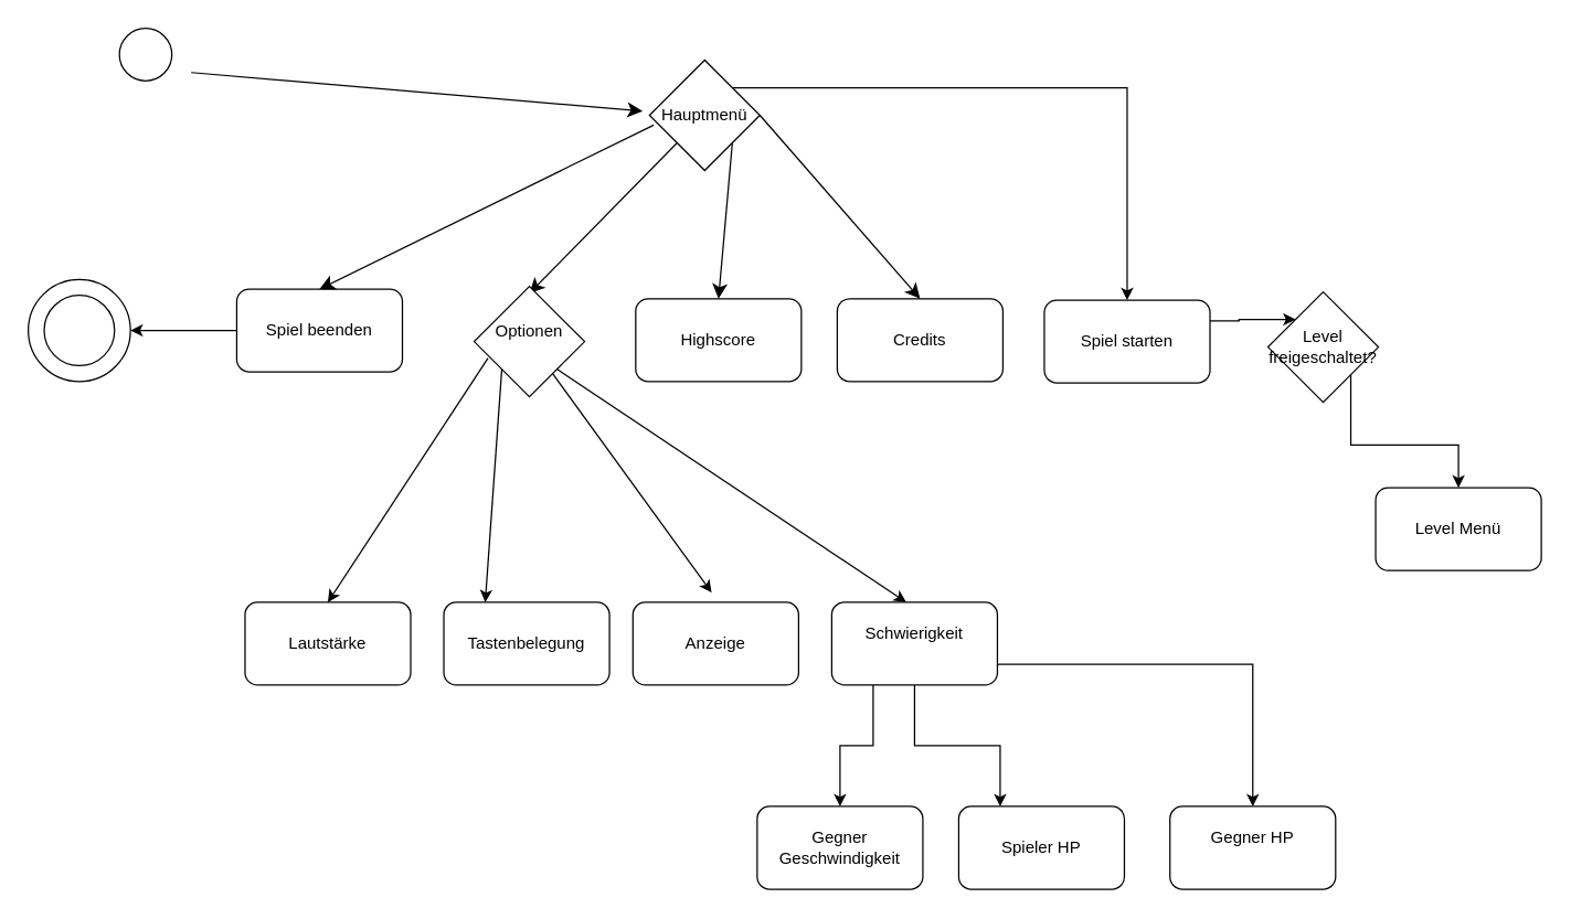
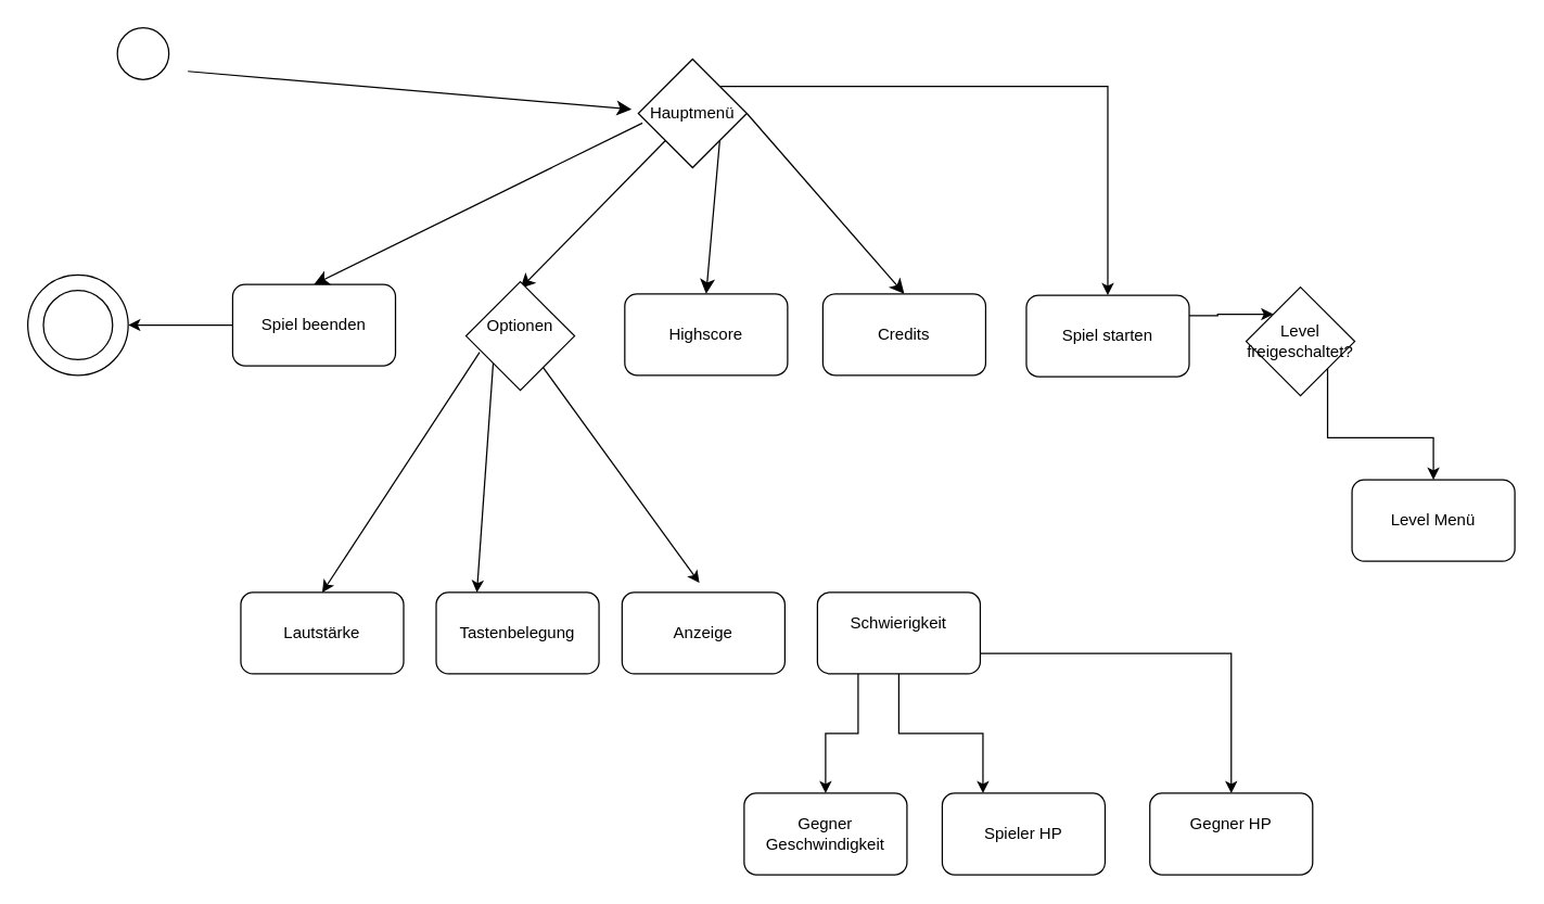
  <mxCell id="0" />
  <mxCell id="1" parent="0" />
  <mxCell id="2" value="" style="ellipse;whiteSpace=wrap;html=1;aspect=fixed;" parent="1" vertex="1"><mxGeometry x="86" y="20" width="38" height="38" as="geometry" /></mxCell>
  <mxCell id="3" value="" style="endArrow=classic;html=1;rounded=0;fontSize=12;startSize=8;endSize=8;curved=1;" parent="1" edge="1"><mxGeometry width="50" height="50" relative="1" as="geometry"><mxPoint x="138" y="52" as="sourcePoint" /><mxPoint x="465" y="80" as="targetPoint" /></mxGeometry></mxCell>
  <mxCell id="4" style="edgeStyle=orthogonalEdgeStyle;rounded=0;orthogonalLoop=1;jettySize=auto;html=1;exitX=1;exitY=0.25;exitDx=0;exitDy=0;entryX=0;entryY=0;entryDx=0;entryDy=0;" edge="1" parent="1" source="5" target="35"><mxGeometry relative="1" as="geometry" /></mxCell>
  <mxCell id="5" value="Spiel starten" style="rounded=1;whiteSpace=wrap;html=1;" parent="1" vertex="1"><mxGeometry x="756" y="217" width="120" height="60" as="geometry" /></mxCell>
  <mxCell id="6" value="Highscore" style="rounded=1;whiteSpace=wrap;html=1;" parent="1" vertex="1"><mxGeometry x="460" y="216" width="120" height="60" as="geometry" /></mxCell>
  <mxCell id="7" style="edgeStyle=none;curved=1;rounded=0;orthogonalLoop=1;jettySize=auto;html=1;exitX=1;exitY=1;exitDx=0;exitDy=0;entryX=0.5;entryY=0;entryDx=0;entryDy=0;fontSize=12;startSize=8;endSize=8;" parent="1" source="9" target="6" edge="1"><mxGeometry relative="1" as="geometry" /></mxCell>
  <mxCell id="8" style="edgeStyle=orthogonalEdgeStyle;rounded=0;orthogonalLoop=1;jettySize=auto;html=1;exitX=1;exitY=0;exitDx=0;exitDy=0;" edge="1" parent="1" source="9" target="5"><mxGeometry relative="1" as="geometry" /></mxCell>
  <mxCell id="9" value="Hauptmenü" style="rhombus;whiteSpace=wrap;html=1;" parent="1" vertex="1"><mxGeometry x="470" y="43" width="80" height="80" as="geometry" /></mxCell>
  <mxCell id="10" style="edgeStyle=none;curved=1;rounded=0;orthogonalLoop=1;jettySize=auto;html=1;exitX=0;exitY=1;exitDx=0;exitDy=0;entryX=0.6;entryY=0.017;entryDx=0;entryDy=0;entryPerimeter=0;fontSize=12;startSize=8;endSize=8;" parent="1" source="9" edge="1"><mxGeometry relative="1" as="geometry"><mxPoint x="383" y="212.02" as="targetPoint" /></mxGeometry></mxCell>
  <mxCell id="11" value="Credits" style="rounded=1;whiteSpace=wrap;html=1;" parent="1" vertex="1"><mxGeometry x="606" y="216" width="120" height="60" as="geometry" /></mxCell>
  <mxCell id="12" style="edgeStyle=orthogonalEdgeStyle;rounded=0;orthogonalLoop=1;jettySize=auto;html=1;exitX=0;exitY=0.5;exitDx=0;exitDy=0;entryX=1;entryY=0.5;entryDx=0;entryDy=0;" edge="1" parent="1" source="13" target="31"><mxGeometry relative="1" as="geometry" /></mxCell>
  <mxCell id="13" value="Spiel beenden" style="rounded=1;whiteSpace=wrap;html=1;" parent="1" vertex="1"><mxGeometry x="171" y="209" width="120" height="60" as="geometry" /></mxCell>
  <mxCell id="14" value="" style="endArrow=classic;html=1;rounded=0;fontSize=12;startSize=8;endSize=8;curved=1;exitX=0.038;exitY=0.588;exitDx=0;exitDy=0;exitPerimeter=0;entryX=0.5;entryY=0;entryDx=0;entryDy=0;" parent="1" source="9" target="13" edge="1"><mxGeometry width="50" height="50" relative="1" as="geometry"><mxPoint x="568" y="426" as="sourcePoint" /><mxPoint x="618" y="376" as="targetPoint" /></mxGeometry></mxCell>
  <mxCell id="15" value="" style="endArrow=classic;html=1;rounded=0;fontSize=12;startSize=8;endSize=8;curved=1;exitX=1;exitY=0.5;exitDx=0;exitDy=0;entryX=0.5;entryY=0;entryDx=0;entryDy=0;" parent="1" source="9" target="11" edge="1"><mxGeometry width="50" height="50" relative="1" as="geometry"><mxPoint x="633" y="439" as="sourcePoint" /><mxPoint x="683" y="389" as="targetPoint" /></mxGeometry></mxCell>
  <mxCell id="16" value="&lt;div&gt;Optionen&lt;/div&gt;&lt;div&gt;&lt;br&gt;&lt;/div&gt;" style="rhombus;whiteSpace=wrap;html=1;" parent="1" vertex="1"><mxGeometry x="343" y="207" width="80" height="80" as="geometry" /></mxCell>
  <mxCell id="17" value="Lautstärke" style="rounded=1;whiteSpace=wrap;html=1;" parent="1" vertex="1"><mxGeometry x="177" y="436" width="120" height="60" as="geometry" /></mxCell>
  <mxCell id="18" value="Tastenbelegung" style="rounded=1;whiteSpace=wrap;html=1;" parent="1" vertex="1"><mxGeometry x="321" y="436" width="120" height="60" as="geometry" /></mxCell>
  <mxCell id="19" value="Anzeige" style="rounded=1;whiteSpace=wrap;html=1;" parent="1" vertex="1"><mxGeometry x="458" y="436" width="120" height="60" as="geometry" /></mxCell>
  <mxCell id="20" style="edgeStyle=orthogonalEdgeStyle;rounded=0;orthogonalLoop=1;jettySize=auto;html=1;exitX=0.25;exitY=1;exitDx=0;exitDy=0;entryX=0.5;entryY=0;entryDx=0;entryDy=0;" edge="1" parent="1" source="23" target="28"><mxGeometry relative="1" as="geometry" /></mxCell>
  <mxCell id="21" style="edgeStyle=orthogonalEdgeStyle;rounded=0;orthogonalLoop=1;jettySize=auto;html=1;exitX=0.5;exitY=1;exitDx=0;exitDy=0;entryX=0.25;entryY=0;entryDx=0;entryDy=0;" edge="1" parent="1" source="23" target="29"><mxGeometry relative="1" as="geometry" /></mxCell>
  <mxCell id="22" style="edgeStyle=orthogonalEdgeStyle;rounded=0;orthogonalLoop=1;jettySize=auto;html=1;exitX=1;exitY=0.75;exitDx=0;exitDy=0;entryX=0.5;entryY=0;entryDx=0;entryDy=0;" edge="1" parent="1" source="23" target="30"><mxGeometry relative="1" as="geometry" /></mxCell>
  <mxCell id="23" value="&lt;div&gt;Schwierigkeit&lt;/div&gt;&lt;div&gt;&lt;br&gt;&lt;/div&gt;" style="rounded=1;whiteSpace=wrap;html=1;" parent="1" vertex="1"><mxGeometry x="602" y="436" width="120" height="60" as="geometry" /></mxCell>
  <mxCell id="24" value="" style="endArrow=classic;html=1;rounded=0;entryX=0.5;entryY=0;entryDx=0;entryDy=0;exitX=0.125;exitY=0.65;exitDx=0;exitDy=0;exitPerimeter=0;" edge="1" parent="1" source="16" target="17"><mxGeometry width="50" height="50" relative="1" as="geometry"><mxPoint x="337" y="246" as="sourcePoint" /><mxPoint x="501" y="377" as="targetPoint" /></mxGeometry></mxCell>
- <mxCell id="25" value="" style="endArrow=classic;html=1;rounded=0;exitX=1;exitY=1;exitDx=0;exitDy=0;entryX=0.45;entryY=0;entryDx=0;entryDy=0;entryPerimeter=0;" edge="1" parent="1" source="16" target="23"><mxGeometry width="50" height="50" relative="1" as="geometry"><mxPoint x="451" y="427" as="sourcePoint" /><mxPoint x="501" y="377" as="targetPoint" /></mxGeometry></mxCell>
  <mxCell id="26" value="" style="endArrow=classic;html=1;rounded=0;" edge="1" parent="1" source="16"><mxGeometry width="50" height="50" relative="1" as="geometry"><mxPoint x="451" y="427" as="sourcePoint" /><mxPoint x="515" y="429" as="targetPoint" /></mxGeometry></mxCell>
  <mxCell id="27" value="" style="endArrow=classic;html=1;rounded=0;entryX=0.25;entryY=0;entryDx=0;entryDy=0;exitX=0;exitY=1;exitDx=0;exitDy=0;" edge="1" parent="1" source="16" target="18"><mxGeometry width="50" height="50" relative="1" as="geometry"><mxPoint x="353" y="310" as="sourcePoint" /><mxPoint x="501" y="377" as="targetPoint" /></mxGeometry></mxCell>
  <mxCell id="28" value="Gegner Geschwindigkeit" style="rounded=1;whiteSpace=wrap;html=1;" vertex="1" parent="1"><mxGeometry x="548" y="584" width="120" height="60" as="geometry" /></mxCell>
  <mxCell id="29" value="Spieler HP" style="rounded=1;whiteSpace=wrap;html=1;" vertex="1" parent="1"><mxGeometry x="694" y="584" width="120" height="60" as="geometry" /></mxCell>
  <mxCell id="30" value="&lt;div&gt;Gegner HP&lt;/div&gt;&lt;div&gt;&lt;br&gt;&lt;/div&gt;" style="rounded=1;whiteSpace=wrap;html=1;" vertex="1" parent="1"><mxGeometry x="847" y="584" width="120" height="60" as="geometry" /></mxCell>
  <mxCell id="31" value="" style="ellipse;whiteSpace=wrap;html=1;aspect=fixed;" vertex="1" parent="1"><mxGeometry x="20" y="202" width="74" height="74" as="geometry" /></mxCell>
  <mxCell id="32" value="" style="ellipse;whiteSpace=wrap;html=1;aspect=fixed;" vertex="1" parent="1"><mxGeometry x="31.5" y="213.5" width="51" height="51" as="geometry" /></mxCell>
  <mxCell id="33" style="edgeStyle=orthogonalEdgeStyle;rounded=0;orthogonalLoop=1;jettySize=auto;html=1;exitX=0.5;exitY=1;exitDx=0;exitDy=0;" edge="1" parent="1" source="32" target="32"><mxGeometry relative="1" as="geometry" /></mxCell>
  <mxCell id="34" style="edgeStyle=orthogonalEdgeStyle;rounded=0;orthogonalLoop=1;jettySize=auto;html=1;exitX=1;exitY=1;exitDx=0;exitDy=0;entryX=0.5;entryY=0;entryDx=0;entryDy=0;" edge="1" parent="1" source="35" target="36"><mxGeometry relative="1" as="geometry" /></mxCell>
  <mxCell id="35" value="Level freigeschaltet?" style="rhombus;whiteSpace=wrap;html=1;" vertex="1" parent="1"><mxGeometry x="918" y="211" width="80" height="80" as="geometry" /></mxCell>
  <mxCell id="36" value="Level Menü" style="rounded=1;whiteSpace=wrap;html=1;" vertex="1" parent="1"><mxGeometry x="996" y="353" width="120" height="60" as="geometry" /></mxCell>
